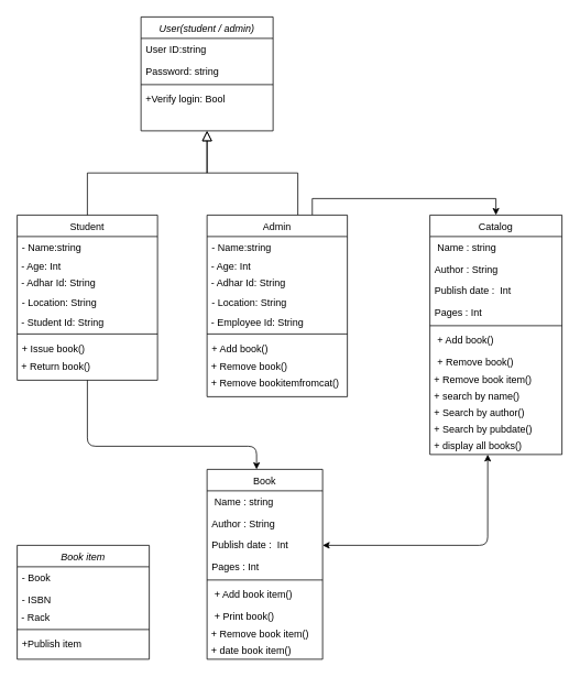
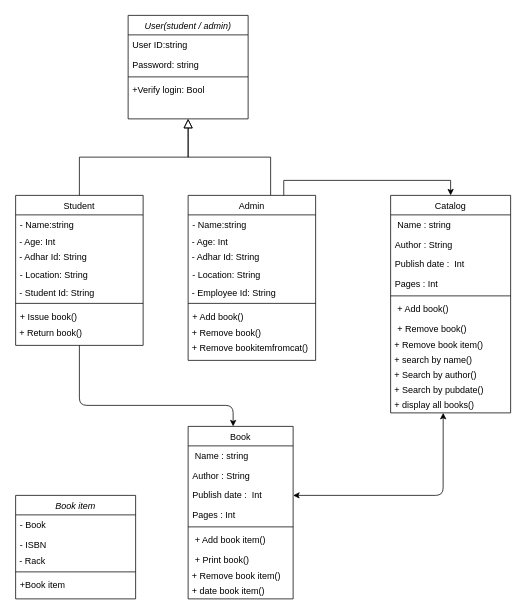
  <mxCell id="0" />
  <mxCell id="1" parent="0" />
  <mxCell id="2" value="User(student / admin)" style="swimlane;fontStyle=2;align=center;verticalAlign=top;childLayout=stackLayout;horizontal=1;startSize=26;horizontalStack=0;resizeParent=1;resizeLast=0;collapsible=1;marginBottom=0;rounded=0;shadow=0;strokeWidth=1;" parent="1" vertex="1"><mxGeometry x="170" y="20" width="160" height="138" as="geometry"><mxRectangle x="230" y="140" width="160" height="26" as="alternateBounds" /></mxGeometry></mxCell>
  <mxCell id="3" value="User ID:string&#10;" style="text;align=left;verticalAlign=top;spacingLeft=4;spacingRight=4;overflow=hidden;rotatable=0;points=[[0,0.5],[1,0.5]];portConstraint=eastwest;rounded=0;shadow=0;html=0;" parent="2" vertex="1"><mxGeometry y="26" width="160" height="26" as="geometry" /></mxCell>
  <mxCell id="4" value="Password: string" style="text;align=left;verticalAlign=top;spacingLeft=4;spacingRight=4;overflow=hidden;rotatable=0;points=[[0,0.5],[1,0.5]];portConstraint=eastwest;rounded=0;shadow=0;html=0;" parent="2" vertex="1"><mxGeometry y="52" width="160" height="26" as="geometry" /></mxCell>
  <mxCell id="5" value="" style="line;html=1;strokeWidth=1;align=left;verticalAlign=middle;spacingTop=-1;spacingLeft=3;spacingRight=3;rotatable=0;labelPosition=right;points=[];portConstraint=eastwest;" parent="2" vertex="1"><mxGeometry y="78" width="160" height="8" as="geometry" /></mxCell>
  <mxCell id="6" value="+Verify login: Bool" style="text;align=left;verticalAlign=top;spacingLeft=4;spacingRight=4;overflow=hidden;rotatable=0;points=[[0,0.5],[1,0.5]];portConstraint=eastwest;" parent="2" vertex="1"><mxGeometry y="86" width="160" height="26" as="geometry" /></mxCell>
  <mxCell id="7" value="Student" style="swimlane;fontStyle=0;align=center;verticalAlign=top;childLayout=stackLayout;horizontal=1;startSize=26;horizontalStack=0;resizeParent=1;resizeLast=0;collapsible=1;marginBottom=0;rounded=0;shadow=0;strokeWidth=1;" parent="1" vertex="1"><mxGeometry x="20" y="260" width="170" height="200" as="geometry"><mxRectangle x="130" y="380" width="160" height="26" as="alternateBounds" /></mxGeometry></mxCell>
  <mxCell id="8" value="- Name:string" style="text;align=left;verticalAlign=top;spacingLeft=4;spacingRight=4;overflow=hidden;rotatable=0;points=[[0,0.5],[1,0.5]];portConstraint=eastwest;" parent="7" vertex="1"><mxGeometry y="26" width="170" height="26" as="geometry" /></mxCell>
  <mxCell id="9" value="&lt;div align=&quot;left&quot;&gt;&amp;nbsp;- Age: Int&lt;br&gt;&lt;/div&gt;" style="text;html=1;strokeColor=none;fillColor=none;align=left;verticalAlign=middle;whiteSpace=wrap;rounded=0;" vertex="1" parent="7"><mxGeometry y="52" width="170" height="20" as="geometry" /></mxCell>
  <mxCell id="10" value="&amp;nbsp;- Adhar Id: String" style="text;html=1;strokeColor=none;fillColor=none;align=left;verticalAlign=middle;whiteSpace=wrap;rounded=0;" vertex="1" parent="7"><mxGeometry y="72" width="170" height="20" as="geometry" /></mxCell>
  <mxCell id="11" value="- Location: String&#10;" style="text;align=left;verticalAlign=top;spacingLeft=4;spacingRight=4;overflow=hidden;rotatable=0;points=[[0,0.5],[1,0.5]];portConstraint=eastwest;rounded=0;shadow=0;html=0;" parent="7" vertex="1"><mxGeometry y="92" width="170" height="28" as="geometry" /></mxCell>
  <mxCell id="12" value="&amp;nbsp;- Student Id: String" style="text;html=1;strokeColor=none;fillColor=none;align=left;verticalAlign=middle;whiteSpace=wrap;rounded=0;" vertex="1" parent="7"><mxGeometry y="120" width="170" height="20" as="geometry" /></mxCell>
  <mxCell id="13" value="" style="line;html=1;strokeWidth=1;align=left;verticalAlign=middle;spacingTop=-1;spacingLeft=3;spacingRight=3;rotatable=0;labelPosition=right;points=[];portConstraint=eastwest;" parent="7" vertex="1"><mxGeometry y="140" width="170" height="8" as="geometry" /></mxCell>
  <mxCell id="14" value="+ Issue book()" style="text;align=left;verticalAlign=top;spacingLeft=4;spacingRight=4;overflow=hidden;rotatable=0;points=[[0,0.5],[1,0.5]];portConstraint=eastwest;" parent="7" vertex="1"><mxGeometry y="148" width="170" height="26" as="geometry" /></mxCell>
  <mxCell id="15" value="&lt;div align=&quot;left&quot;&gt;&amp;nbsp;+ Return book()&lt;br&gt;&lt;/div&gt;" style="text;html=1;strokeColor=none;fillColor=none;align=left;verticalAlign=middle;whiteSpace=wrap;rounded=0;" vertex="1" parent="7"><mxGeometry y="174" width="170" height="20" as="geometry" /></mxCell>
  <mxCell id="16" value="" style="endArrow=block;endSize=10;endFill=0;shadow=0;strokeWidth=1;rounded=0;edgeStyle=elbowEdgeStyle;elbow=vertical;" parent="1" source="7" target="2" edge="1"><mxGeometry width="160" relative="1" as="geometry"><mxPoint x="150" y="103" as="sourcePoint" /><mxPoint x="150" y="103" as="targetPoint" /></mxGeometry></mxCell>
  <mxCell id="17" value="" style="endArrow=block;endSize=10;endFill=0;shadow=0;strokeWidth=1;rounded=0;edgeStyle=elbowEdgeStyle;elbow=vertical;" parent="1" target="2" edge="1"><mxGeometry width="160" relative="1" as="geometry"><mxPoint x="360" y="260" as="sourcePoint" /><mxPoint x="260" y="171" as="targetPoint" /></mxGeometry></mxCell>
  <mxCell id="18" value="Catalog" style="swimlane;fontStyle=0;align=center;verticalAlign=top;childLayout=stackLayout;horizontal=1;startSize=26;horizontalStack=0;resizeParent=1;resizeLast=0;collapsible=1;marginBottom=0;rounded=0;shadow=0;strokeWidth=1;" parent="1" vertex="1"><mxGeometry x="520" y="260" width="160" height="290" as="geometry"><mxRectangle x="550" y="140" width="160" height="26" as="alternateBounds" /></mxGeometry></mxCell>
  <mxCell id="19" value=" Name : string" style="text;align=left;verticalAlign=top;spacingLeft=4;spacingRight=4;overflow=hidden;rotatable=0;points=[[0,0.5],[1,0.5]];portConstraint=eastwest;" parent="18" vertex="1"><mxGeometry y="26" width="160" height="26" as="geometry" /></mxCell>
  <mxCell id="20" value="Author : String " style="text;align=left;verticalAlign=top;spacingLeft=4;spacingRight=4;overflow=hidden;rotatable=0;points=[[0,0.5],[1,0.5]];portConstraint=eastwest;rounded=0;shadow=0;html=0;" parent="18" vertex="1"><mxGeometry y="52" width="160" height="26" as="geometry" /></mxCell>
  <mxCell id="21" value="Publish date :  Int" style="text;align=left;verticalAlign=top;spacingLeft=4;spacingRight=4;overflow=hidden;rotatable=0;points=[[0,0.5],[1,0.5]];portConstraint=eastwest;rounded=0;shadow=0;html=0;" parent="18" vertex="1"><mxGeometry y="78" width="160" height="26" as="geometry" /></mxCell>
  <mxCell id="22" value="Pages : Int" style="text;align=left;verticalAlign=top;spacingLeft=4;spacingRight=4;overflow=hidden;rotatable=0;points=[[0,0.5],[1,0.5]];portConstraint=eastwest;rounded=0;shadow=0;html=0;" parent="18" vertex="1"><mxGeometry y="104" width="160" height="26" as="geometry" /></mxCell>
  <mxCell id="23" value="" style="line;html=1;strokeWidth=1;align=left;verticalAlign=middle;spacingTop=-1;spacingLeft=3;spacingRight=3;rotatable=0;labelPosition=right;points=[];portConstraint=eastwest;" parent="18" vertex="1"><mxGeometry y="130" width="160" height="8" as="geometry" /></mxCell>
  <mxCell id="24" value=" + Add book()" style="text;align=left;verticalAlign=top;spacingLeft=4;spacingRight=4;overflow=hidden;rotatable=0;points=[[0,0.5],[1,0.5]];portConstraint=eastwest;" parent="18" vertex="1"><mxGeometry y="138" width="160" height="26" as="geometry" /></mxCell>
  <mxCell id="25" value=" + Remove book()" style="text;align=left;verticalAlign=top;spacingLeft=4;spacingRight=4;overflow=hidden;rotatable=0;points=[[0,0.5],[1,0.5]];portConstraint=eastwest;" parent="18" vertex="1"><mxGeometry y="164" width="160" height="26" as="geometry" /></mxCell>
  <mxCell id="26" value="&amp;nbsp;+ Remove book item()" style="text;html=1;strokeColor=none;fillColor=none;align=left;verticalAlign=middle;whiteSpace=wrap;rounded=0;" vertex="1" parent="18"><mxGeometry y="190" width="160" height="20" as="geometry" /></mxCell>
  <mxCell id="27" value="&amp;nbsp;+ search by name()" style="text;html=1;strokeColor=none;fillColor=none;align=left;verticalAlign=middle;whiteSpace=wrap;rounded=0;" vertex="1" parent="18"><mxGeometry y="210" width="160" height="20" as="geometry" /></mxCell>
  <mxCell id="28" value="&amp;nbsp;+ Search by author()" style="text;html=1;strokeColor=none;fillColor=none;align=left;verticalAlign=middle;whiteSpace=wrap;rounded=0;" vertex="1" parent="18"><mxGeometry y="230" width="160" height="20" as="geometry" /></mxCell>
  <mxCell id="29" value="&amp;nbsp;+ Search by pubdate()" style="text;html=1;strokeColor=none;fillColor=none;align=left;verticalAlign=middle;whiteSpace=wrap;rounded=0;" vertex="1" parent="18"><mxGeometry y="250" width="160" height="20" as="geometry" /></mxCell>
  <mxCell id="30" value="&amp;nbsp;+ display all books()" style="text;html=1;strokeColor=none;fillColor=none;align=left;verticalAlign=middle;whiteSpace=wrap;rounded=0;" vertex="1" parent="18"><mxGeometry y="270" width="160" height="20" as="geometry" /></mxCell>
  <mxCell id="31" style="edgeStyle=orthogonalEdgeStyle;rounded=0;orthogonalLoop=1;jettySize=auto;html=1;exitX=0.75;exitY=0;exitDx=0;exitDy=0;entryX=0.5;entryY=0;entryDx=0;entryDy=0;" edge="1" parent="1" source="32" target="18"><mxGeometry relative="1" as="geometry" /></mxCell>
  <mxCell id="32" value="Admin" style="swimlane;fontStyle=0;align=center;verticalAlign=top;childLayout=stackLayout;horizontal=1;startSize=26;horizontalStack=0;resizeParent=1;resizeLast=0;collapsible=1;marginBottom=0;rounded=0;shadow=0;strokeWidth=1;" vertex="1" parent="1"><mxGeometry x="250" y="260" width="170" height="220" as="geometry"><mxRectangle x="130" y="380" width="160" height="26" as="alternateBounds" /></mxGeometry></mxCell>
  <mxCell id="33" value="- Name:string" style="text;align=left;verticalAlign=top;spacingLeft=4;spacingRight=4;overflow=hidden;rotatable=0;points=[[0,0.5],[1,0.5]];portConstraint=eastwest;" vertex="1" parent="32"><mxGeometry y="26" width="170" height="26" as="geometry" /></mxCell>
  <mxCell id="34" value="&lt;div align=&quot;left&quot;&gt;&amp;nbsp;- Age: Int&lt;br&gt;&lt;/div&gt;" style="text;html=1;strokeColor=none;fillColor=none;align=left;verticalAlign=middle;whiteSpace=wrap;rounded=0;" vertex="1" parent="32"><mxGeometry y="52" width="170" height="20" as="geometry" /></mxCell>
  <mxCell id="35" value="&amp;nbsp;- Adhar Id: String" style="text;html=1;strokeColor=none;fillColor=none;align=left;verticalAlign=middle;whiteSpace=wrap;rounded=0;" vertex="1" parent="32"><mxGeometry y="72" width="170" height="20" as="geometry" /></mxCell>
  <mxCell id="36" value="- Location: String&#10;" style="text;align=left;verticalAlign=top;spacingLeft=4;spacingRight=4;overflow=hidden;rotatable=0;points=[[0,0.5],[1,0.5]];portConstraint=eastwest;rounded=0;shadow=0;html=0;" vertex="1" parent="32"><mxGeometry y="92" width="170" height="28" as="geometry" /></mxCell>
  <mxCell id="37" value="&amp;nbsp;- Employee Id: String" style="text;html=1;strokeColor=none;fillColor=none;align=left;verticalAlign=middle;whiteSpace=wrap;rounded=0;" vertex="1" parent="32"><mxGeometry y="120" width="170" height="20" as="geometry" /></mxCell>
  <mxCell id="38" value="" style="line;html=1;strokeWidth=1;align=left;verticalAlign=middle;spacingTop=-1;spacingLeft=3;spacingRight=3;rotatable=0;labelPosition=right;points=[];portConstraint=eastwest;" vertex="1" parent="32"><mxGeometry y="140" width="170" height="8" as="geometry" /></mxCell>
  <mxCell id="39" value="+ Add book()" style="text;align=left;verticalAlign=top;spacingLeft=4;spacingRight=4;overflow=hidden;rotatable=0;points=[[0,0.5],[1,0.5]];portConstraint=eastwest;" vertex="1" parent="32"><mxGeometry y="148" width="170" height="26" as="geometry" /></mxCell>
  <mxCell id="40" value="&lt;div align=&quot;left&quot;&gt;&amp;nbsp;+ Remove book()&lt;br&gt;&lt;/div&gt;" style="text;html=1;strokeColor=none;fillColor=none;align=left;verticalAlign=middle;whiteSpace=wrap;rounded=0;" vertex="1" parent="32"><mxGeometry y="174" width="170" height="20" as="geometry" /></mxCell>
  <mxCell id="41" value="&amp;nbsp;+ Remove bookitemfromcat()" style="text;html=1;strokeColor=none;fillColor=none;align=left;verticalAlign=middle;whiteSpace=wrap;rounded=0;" vertex="1" parent="32"><mxGeometry y="194" width="170" height="20" as="geometry" /></mxCell>
  <mxCell id="42" value="Book item" style="swimlane;fontStyle=2;align=center;verticalAlign=top;childLayout=stackLayout;horizontal=1;startSize=26;horizontalStack=0;resizeParent=1;resizeLast=0;collapsible=1;marginBottom=0;rounded=0;shadow=0;strokeWidth=1;" vertex="1" parent="1"><mxGeometry x="20" y="660" width="160" height="138" as="geometry"><mxRectangle x="230" y="140" width="160" height="26" as="alternateBounds" /></mxGeometry></mxCell>
  <mxCell id="43" value="- Book&#10;" style="text;align=left;verticalAlign=top;spacingLeft=4;spacingRight=4;overflow=hidden;rotatable=0;points=[[0,0.5],[1,0.5]];portConstraint=eastwest;rounded=0;shadow=0;html=0;" vertex="1" parent="42"><mxGeometry y="26" width="160" height="26" as="geometry" /></mxCell>
  <mxCell id="44" value="- ISBN" style="text;align=left;verticalAlign=top;spacingLeft=4;spacingRight=4;overflow=hidden;rotatable=0;points=[[0,0.5],[1,0.5]];portConstraint=eastwest;rounded=0;shadow=0;html=0;" vertex="1" parent="42"><mxGeometry y="52" width="160" height="26" as="geometry" /></mxCell>
  <mxCell id="45" value="&amp;nbsp;- Rack" style="text;html=1;strokeColor=none;fillColor=none;align=left;verticalAlign=middle;whiteSpace=wrap;rounded=0;" vertex="1" parent="42"><mxGeometry y="78" width="160" height="20" as="geometry" /></mxCell>
  <mxCell id="46" value="" style="line;html=1;strokeWidth=1;align=left;verticalAlign=middle;spacingTop=-1;spacingLeft=3;spacingRight=3;rotatable=0;labelPosition=right;points=[];portConstraint=eastwest;" vertex="1" parent="42"><mxGeometry y="98" width="160" height="8" as="geometry" /></mxCell>
- <mxCell id="47" value="+Publish item" style="text;align=left;verticalAlign=top;spacingLeft=4;spacingRight=4;overflow=hidden;rotatable=0;points=[[0,0.5],[1,0.5]];portConstraint=eastwest;" vertex="1" parent="42"><mxGeometry y="106" width="160" height="26" as="geometry" /></mxCell>
+ <mxCell id="47" value="+Book item" style="text;align=left;verticalAlign=top;spacingLeft=4;spacingRight=4;overflow=hidden;rotatable=0;points=[[0,0.5],[1,0.5]];portConstraint=eastwest;" vertex="1" parent="42"><mxGeometry y="106" width="160" height="26" as="geometry" /></mxCell>
  <mxCell id="48" value="Book" style="swimlane;fontStyle=0;align=center;verticalAlign=top;childLayout=stackLayout;horizontal=1;startSize=26;horizontalStack=0;resizeParent=1;resizeLast=0;collapsible=1;marginBottom=0;rounded=0;shadow=0;strokeWidth=1;" vertex="1" parent="1"><mxGeometry x="250" y="568" width="140" height="230" as="geometry"><mxRectangle x="550" y="140" width="160" height="26" as="alternateBounds" /></mxGeometry></mxCell>
  <mxCell id="49" value=" Name : string" style="text;align=left;verticalAlign=top;spacingLeft=4;spacingRight=4;overflow=hidden;rotatable=0;points=[[0,0.5],[1,0.5]];portConstraint=eastwest;" vertex="1" parent="48"><mxGeometry y="26" width="140" height="26" as="geometry" /></mxCell>
  <mxCell id="50" value="Author : String " style="text;align=left;verticalAlign=top;spacingLeft=4;spacingRight=4;overflow=hidden;rotatable=0;points=[[0,0.5],[1,0.5]];portConstraint=eastwest;rounded=0;shadow=0;html=0;" vertex="1" parent="48"><mxGeometry y="52" width="140" height="26" as="geometry" /></mxCell>
  <mxCell id="51" value="Publish date :  Int" style="text;align=left;verticalAlign=top;spacingLeft=4;spacingRight=4;overflow=hidden;rotatable=0;points=[[0,0.5],[1,0.5]];portConstraint=eastwest;rounded=0;shadow=0;html=0;" vertex="1" parent="48"><mxGeometry y="78" width="140" height="26" as="geometry" /></mxCell>
  <mxCell id="52" value="Pages : Int" style="text;align=left;verticalAlign=top;spacingLeft=4;spacingRight=4;overflow=hidden;rotatable=0;points=[[0,0.5],[1,0.5]];portConstraint=eastwest;rounded=0;shadow=0;html=0;" vertex="1" parent="48"><mxGeometry y="104" width="140" height="26" as="geometry" /></mxCell>
  <mxCell id="53" value="" style="line;html=1;strokeWidth=1;align=left;verticalAlign=middle;spacingTop=-1;spacingLeft=3;spacingRight=3;rotatable=0;labelPosition=right;points=[];portConstraint=eastwest;" vertex="1" parent="48"><mxGeometry y="130" width="140" height="8" as="geometry" /></mxCell>
  <mxCell id="54" value=" + Add book item()" style="text;align=left;verticalAlign=top;spacingLeft=4;spacingRight=4;overflow=hidden;rotatable=0;points=[[0,0.5],[1,0.5]];portConstraint=eastwest;" vertex="1" parent="48"><mxGeometry y="138" width="140" height="26" as="geometry" /></mxCell>
  <mxCell id="55" value=" + Print book()" style="text;align=left;verticalAlign=top;spacingLeft=4;spacingRight=4;overflow=hidden;rotatable=0;points=[[0,0.5],[1,0.5]];portConstraint=eastwest;" vertex="1" parent="48"><mxGeometry y="164" width="140" height="26" as="geometry" /></mxCell>
  <mxCell id="56" value="&amp;nbsp;+ Remove book item()" style="text;html=1;strokeColor=none;fillColor=none;align=left;verticalAlign=middle;whiteSpace=wrap;rounded=0;" vertex="1" parent="48"><mxGeometry y="190" width="140" height="20" as="geometry" /></mxCell>
  <mxCell id="57" value="&amp;nbsp;+ date book item()" style="text;html=1;strokeColor=none;fillColor=none;align=left;verticalAlign=middle;whiteSpace=wrap;rounded=0;" vertex="1" parent="48"><mxGeometry y="210" width="140" height="20" as="geometry" /></mxCell>
  <mxCell id="58" value="" style="endArrow=classic;startArrow=classic;html=1;entryX=0.438;entryY=1;entryDx=0;entryDy=0;entryPerimeter=0;" edge="1" parent="1" target="30"><mxGeometry width="50" height="50" relative="1" as="geometry"><mxPoint x="390" y="660" as="sourcePoint" /><mxPoint x="440" y="610" as="targetPoint" /><Array as="points"><mxPoint x="590" y="660" /></Array></mxGeometry></mxCell>
  <mxCell id="59" value="" style="endArrow=classic;html=1;exitX=0.5;exitY=1;exitDx=0;exitDy=0;" edge="1" parent="1" source="7"><mxGeometry width="50" height="50" relative="1" as="geometry"><mxPoint x="100" y="470" as="sourcePoint" /><mxPoint x="310" y="568" as="targetPoint" /><Array as="points"><mxPoint x="105" y="540" /><mxPoint x="310" y="540" /></Array></mxGeometry></mxCell>
